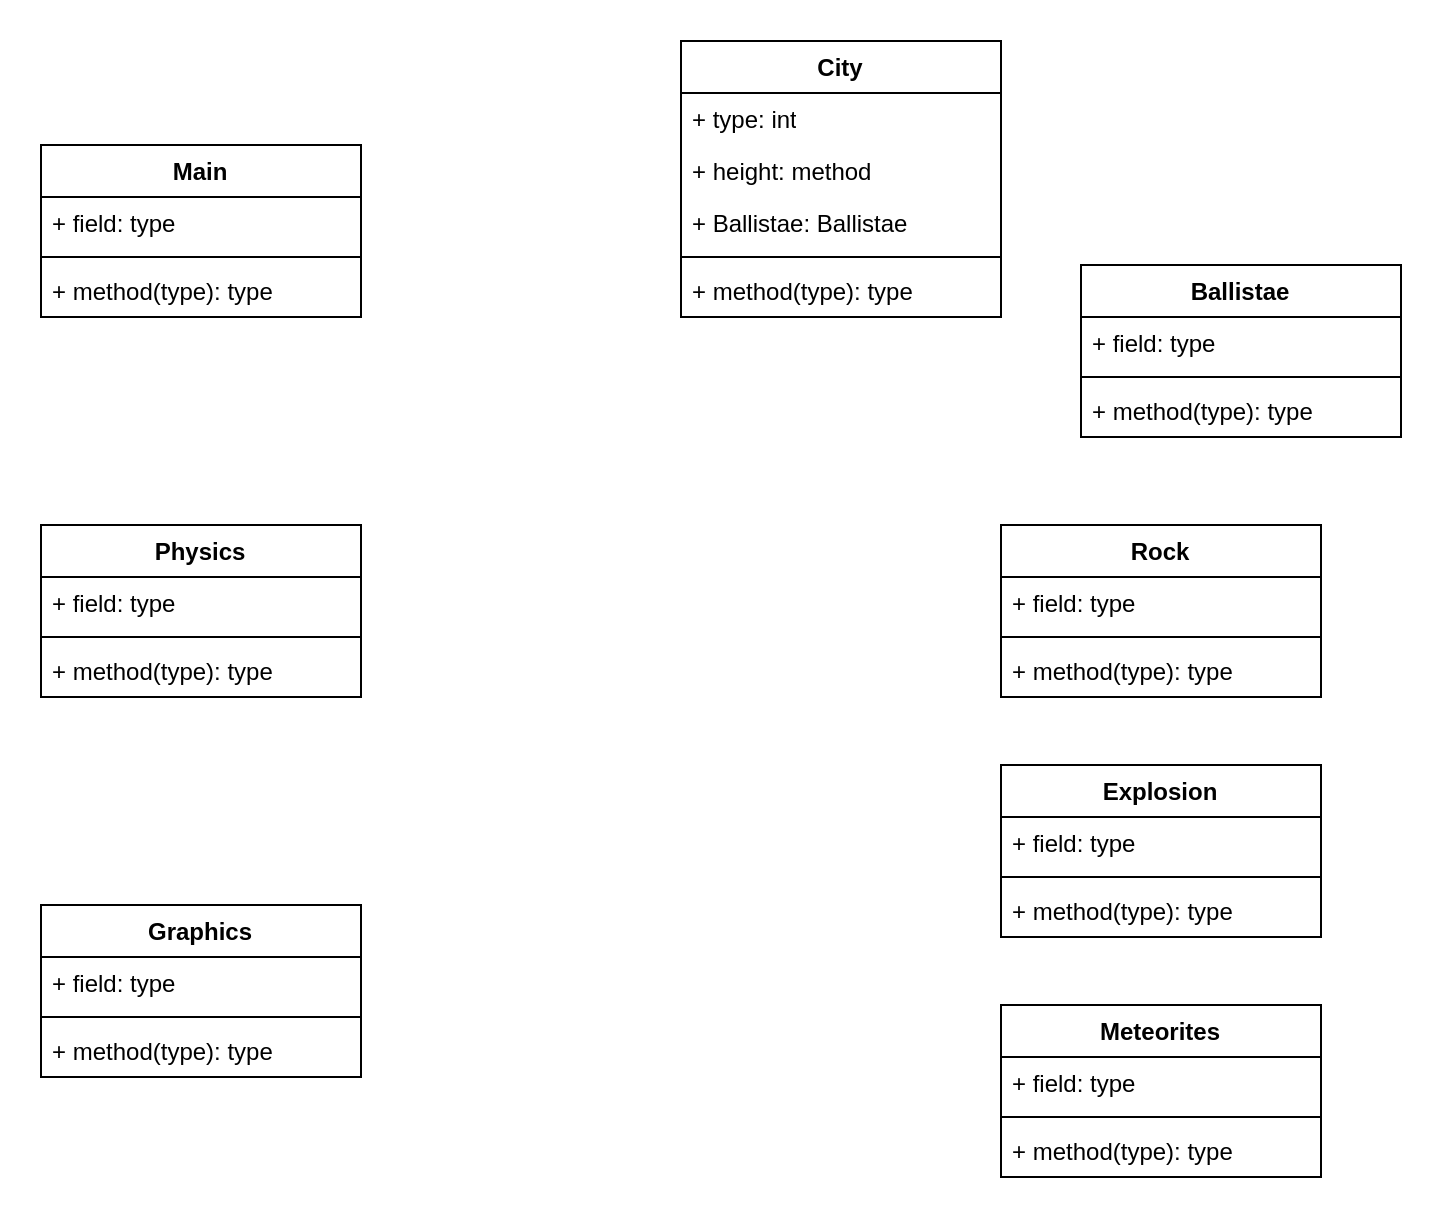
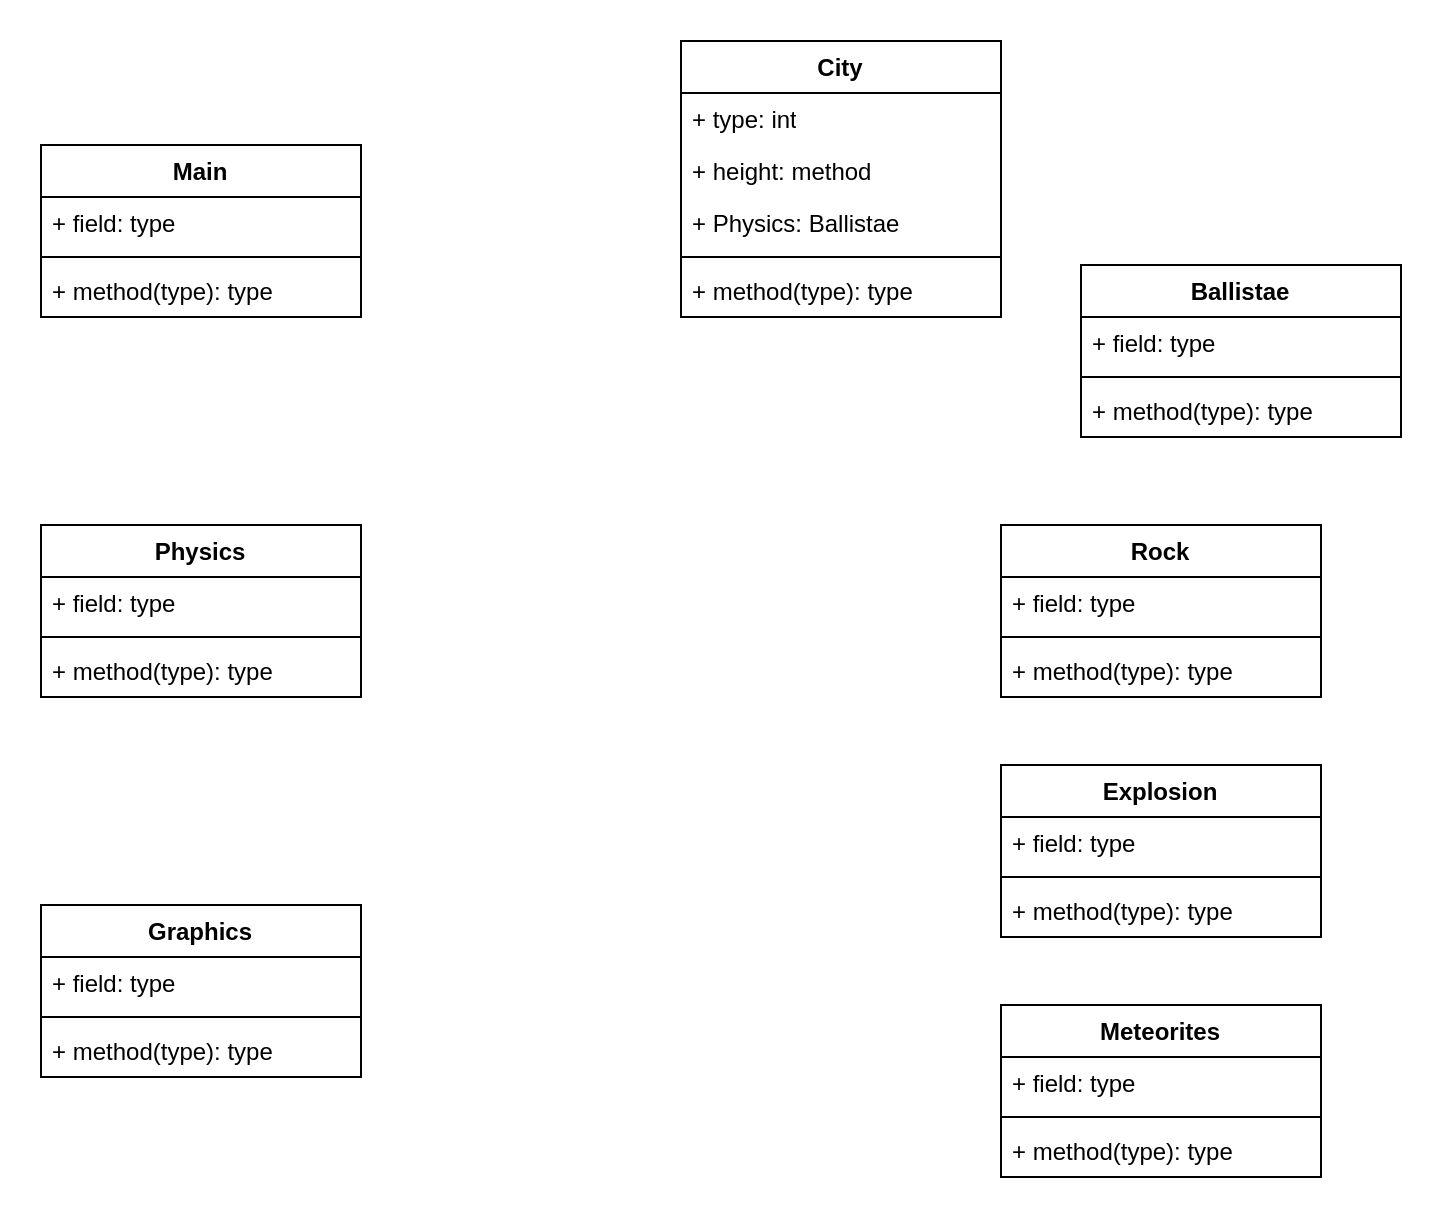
  <mxCell id="0" />
  <mxCell id="1" parent="0" />
  <mxCell id="2" value="Main" style="swimlane;fontStyle=1;align=center;verticalAlign=top;childLayout=stackLayout;horizontal=1;startSize=26;horizontalStack=0;resizeParent=1;resizeParentMax=0;resizeLast=0;collapsible=1;marginBottom=0;whiteSpace=wrap;html=1;" vertex="1" parent="1"><mxGeometry x="20" y="72" width="160" height="86" as="geometry" /></mxCell>
  <mxCell id="3" value="+ field: type" style="text;strokeColor=none;fillColor=none;align=left;verticalAlign=top;spacingLeft=4;spacingRight=4;overflow=hidden;rotatable=0;points=[[0,0.5],[1,0.5]];portConstraint=eastwest;whiteSpace=wrap;html=1;" vertex="1" parent="2"><mxGeometry y="26" width="160" height="26" as="geometry" /></mxCell>
  <mxCell id="4" value="" style="line;strokeWidth=1;fillColor=none;align=left;verticalAlign=middle;spacingTop=-1;spacingLeft=3;spacingRight=3;rotatable=0;labelPosition=right;points=[];portConstraint=eastwest;strokeColor=inherit;" vertex="1" parent="2"><mxGeometry y="52" width="160" height="8" as="geometry" /></mxCell>
  <mxCell id="5" value="+ method(type): type" style="text;strokeColor=none;fillColor=none;align=left;verticalAlign=top;spacingLeft=4;spacingRight=4;overflow=hidden;rotatable=0;points=[[0,0.5],[1,0.5]];portConstraint=eastwest;whiteSpace=wrap;html=1;" vertex="1" parent="2"><mxGeometry y="60" width="160" height="26" as="geometry" /></mxCell>
  <mxCell id="6" value="&lt;div&gt;Physics&lt;/div&gt;" style="swimlane;fontStyle=1;align=center;verticalAlign=top;childLayout=stackLayout;horizontal=1;startSize=26;horizontalStack=0;resizeParent=1;resizeParentMax=0;resizeLast=0;collapsible=1;marginBottom=0;whiteSpace=wrap;html=1;" vertex="1" parent="1"><mxGeometry x="20" y="262" width="160" height="86" as="geometry" /></mxCell>
  <mxCell id="7" value="+ field: type" style="text;strokeColor=none;fillColor=none;align=left;verticalAlign=top;spacingLeft=4;spacingRight=4;overflow=hidden;rotatable=0;points=[[0,0.5],[1,0.5]];portConstraint=eastwest;whiteSpace=wrap;html=1;" vertex="1" parent="6"><mxGeometry y="26" width="160" height="26" as="geometry" /></mxCell>
  <mxCell id="8" value="" style="line;strokeWidth=1;fillColor=none;align=left;verticalAlign=middle;spacingTop=-1;spacingLeft=3;spacingRight=3;rotatable=0;labelPosition=right;points=[];portConstraint=eastwest;strokeColor=inherit;" vertex="1" parent="6"><mxGeometry y="52" width="160" height="8" as="geometry" /></mxCell>
  <mxCell id="9" value="+ method(type): type" style="text;strokeColor=none;fillColor=none;align=left;verticalAlign=top;spacingLeft=4;spacingRight=4;overflow=hidden;rotatable=0;points=[[0,0.5],[1,0.5]];portConstraint=eastwest;whiteSpace=wrap;html=1;" vertex="1" parent="6"><mxGeometry y="60" width="160" height="26" as="geometry" /></mxCell>
  <mxCell id="10" value="&lt;div&gt;Rock&lt;/div&gt;" style="swimlane;fontStyle=1;align=center;verticalAlign=top;childLayout=stackLayout;horizontal=1;startSize=26;horizontalStack=0;resizeParent=1;resizeParentMax=0;resizeLast=0;collapsible=1;marginBottom=0;whiteSpace=wrap;html=1;" vertex="1" parent="1"><mxGeometry x="500" y="262" width="160" height="86" as="geometry" /></mxCell>
  <mxCell id="11" value="+ field: type" style="text;strokeColor=none;fillColor=none;align=left;verticalAlign=top;spacingLeft=4;spacingRight=4;overflow=hidden;rotatable=0;points=[[0,0.5],[1,0.5]];portConstraint=eastwest;whiteSpace=wrap;html=1;" vertex="1" parent="10"><mxGeometry y="26" width="160" height="26" as="geometry" /></mxCell>
  <mxCell id="12" value="" style="line;strokeWidth=1;fillColor=none;align=left;verticalAlign=middle;spacingTop=-1;spacingLeft=3;spacingRight=3;rotatable=0;labelPosition=right;points=[];portConstraint=eastwest;strokeColor=inherit;" vertex="1" parent="10"><mxGeometry y="52" width="160" height="8" as="geometry" /></mxCell>
  <mxCell id="13" value="+ method(type): type" style="text;strokeColor=none;fillColor=none;align=left;verticalAlign=top;spacingLeft=4;spacingRight=4;overflow=hidden;rotatable=0;points=[[0,0.5],[1,0.5]];portConstraint=eastwest;whiteSpace=wrap;html=1;" vertex="1" parent="10"><mxGeometry y="60" width="160" height="26" as="geometry" /></mxCell>
  <mxCell id="14" value="&lt;div&gt;Ballistae&lt;/div&gt;" style="swimlane;fontStyle=1;align=center;verticalAlign=top;childLayout=stackLayout;horizontal=1;startSize=26;horizontalStack=0;resizeParent=1;resizeParentMax=0;resizeLast=0;collapsible=1;marginBottom=0;whiteSpace=wrap;html=1;" vertex="1" parent="1"><mxGeometry x="540" y="132" width="160" height="86" as="geometry" /></mxCell>
  <mxCell id="15" value="+ field: type" style="text;strokeColor=none;fillColor=none;align=left;verticalAlign=top;spacingLeft=4;spacingRight=4;overflow=hidden;rotatable=0;points=[[0,0.5],[1,0.5]];portConstraint=eastwest;whiteSpace=wrap;html=1;" vertex="1" parent="14"><mxGeometry y="26" width="160" height="26" as="geometry" /></mxCell>
  <mxCell id="16" value="" style="line;strokeWidth=1;fillColor=none;align=left;verticalAlign=middle;spacingTop=-1;spacingLeft=3;spacingRight=3;rotatable=0;labelPosition=right;points=[];portConstraint=eastwest;strokeColor=inherit;" vertex="1" parent="14"><mxGeometry y="52" width="160" height="8" as="geometry" /></mxCell>
  <mxCell id="17" value="+ method(type): type" style="text;strokeColor=none;fillColor=none;align=left;verticalAlign=top;spacingLeft=4;spacingRight=4;overflow=hidden;rotatable=0;points=[[0,0.5],[1,0.5]];portConstraint=eastwest;whiteSpace=wrap;html=1;" vertex="1" parent="14"><mxGeometry y="60" width="160" height="26" as="geometry" /></mxCell>
  <mxCell id="18" value="Meteorites" style="swimlane;fontStyle=1;align=center;verticalAlign=top;childLayout=stackLayout;horizontal=1;startSize=26;horizontalStack=0;resizeParent=1;resizeParentMax=0;resizeLast=0;collapsible=1;marginBottom=0;whiteSpace=wrap;html=1;" vertex="1" parent="1"><mxGeometry x="500" y="502" width="160" height="86" as="geometry" /></mxCell>
  <mxCell id="19" value="+ field: type" style="text;strokeColor=none;fillColor=none;align=left;verticalAlign=top;spacingLeft=4;spacingRight=4;overflow=hidden;rotatable=0;points=[[0,0.5],[1,0.5]];portConstraint=eastwest;whiteSpace=wrap;html=1;" vertex="1" parent="18"><mxGeometry y="26" width="160" height="26" as="geometry" /></mxCell>
  <mxCell id="20" value="" style="line;strokeWidth=1;fillColor=none;align=left;verticalAlign=middle;spacingTop=-1;spacingLeft=3;spacingRight=3;rotatable=0;labelPosition=right;points=[];portConstraint=eastwest;strokeColor=inherit;" vertex="1" parent="18"><mxGeometry y="52" width="160" height="8" as="geometry" /></mxCell>
  <mxCell id="21" value="+ method(type): type" style="text;strokeColor=none;fillColor=none;align=left;verticalAlign=top;spacingLeft=4;spacingRight=4;overflow=hidden;rotatable=0;points=[[0,0.5],[1,0.5]];portConstraint=eastwest;whiteSpace=wrap;html=1;" vertex="1" parent="18"><mxGeometry y="60" width="160" height="26" as="geometry" /></mxCell>
  <mxCell id="22" value="City" style="swimlane;fontStyle=1;align=center;verticalAlign=top;childLayout=stackLayout;horizontal=1;startSize=26;horizontalStack=0;resizeParent=1;resizeParentMax=0;resizeLast=0;collapsible=1;marginBottom=0;whiteSpace=wrap;html=1;" vertex="1" parent="1"><mxGeometry x="340" y="20" width="160" height="138" as="geometry" /></mxCell>
  <mxCell id="23" value="+ type: int" style="text;strokeColor=none;fillColor=none;align=left;verticalAlign=top;spacingLeft=4;spacingRight=4;overflow=hidden;rotatable=0;points=[[0,0.5],[1,0.5]];portConstraint=eastwest;whiteSpace=wrap;html=1;" vertex="1" parent="22"><mxGeometry y="26" width="160" height="26" as="geometry" /></mxCell>
  <mxCell id="24" value="+ height: method" style="text;strokeColor=none;fillColor=none;align=left;verticalAlign=top;spacingLeft=4;spacingRight=4;overflow=hidden;rotatable=0;points=[[0,0.5],[1,0.5]];portConstraint=eastwest;whiteSpace=wrap;html=1;" vertex="1" parent="22"><mxGeometry y="52" width="160" height="26" as="geometry" /></mxCell>
- <mxCell id="25" value="+ Ballistae: Ballistae" style="text;strokeColor=none;fillColor=none;align=left;verticalAlign=top;spacingLeft=4;spacingRight=4;overflow=hidden;rotatable=0;points=[[0,0.5],[1,0.5]];portConstraint=eastwest;whiteSpace=wrap;html=1;" vertex="1" parent="22"><mxGeometry y="78" width="160" height="26" as="geometry" /></mxCell>
+ <mxCell id="25" value="+ Physics: Ballistae" style="text;strokeColor=none;fillColor=none;align=left;verticalAlign=top;spacingLeft=4;spacingRight=4;overflow=hidden;rotatable=0;points=[[0,0.5],[1,0.5]];portConstraint=eastwest;whiteSpace=wrap;html=1;" vertex="1" parent="22"><mxGeometry y="78" width="160" height="26" as="geometry" /></mxCell>
  <mxCell id="26" value="" style="line;strokeWidth=1;fillColor=none;align=left;verticalAlign=middle;spacingTop=-1;spacingLeft=3;spacingRight=3;rotatable=0;labelPosition=right;points=[];portConstraint=eastwest;strokeColor=inherit;" vertex="1" parent="22"><mxGeometry y="104" width="160" height="8" as="geometry" /></mxCell>
  <mxCell id="27" value="+ method(type): type" style="text;strokeColor=none;fillColor=none;align=left;verticalAlign=top;spacingLeft=4;spacingRight=4;overflow=hidden;rotatable=0;points=[[0,0.5],[1,0.5]];portConstraint=eastwest;whiteSpace=wrap;html=1;" vertex="1" parent="22"><mxGeometry y="112" width="160" height="26" as="geometry" /></mxCell>
  <mxCell id="28" value="Explosion" style="swimlane;fontStyle=1;align=center;verticalAlign=top;childLayout=stackLayout;horizontal=1;startSize=26;horizontalStack=0;resizeParent=1;resizeParentMax=0;resizeLast=0;collapsible=1;marginBottom=0;whiteSpace=wrap;html=1;" vertex="1" parent="1"><mxGeometry x="500" y="382" width="160" height="86" as="geometry" /></mxCell>
  <mxCell id="29" value="+ field: type" style="text;strokeColor=none;fillColor=none;align=left;verticalAlign=top;spacingLeft=4;spacingRight=4;overflow=hidden;rotatable=0;points=[[0,0.5],[1,0.5]];portConstraint=eastwest;whiteSpace=wrap;html=1;" vertex="1" parent="28"><mxGeometry y="26" width="160" height="26" as="geometry" /></mxCell>
  <mxCell id="30" value="" style="line;strokeWidth=1;fillColor=none;align=left;verticalAlign=middle;spacingTop=-1;spacingLeft=3;spacingRight=3;rotatable=0;labelPosition=right;points=[];portConstraint=eastwest;strokeColor=inherit;" vertex="1" parent="28"><mxGeometry y="52" width="160" height="8" as="geometry" /></mxCell>
  <mxCell id="31" value="+ method(type): type" style="text;strokeColor=none;fillColor=none;align=left;verticalAlign=top;spacingLeft=4;spacingRight=4;overflow=hidden;rotatable=0;points=[[0,0.5],[1,0.5]];portConstraint=eastwest;whiteSpace=wrap;html=1;" vertex="1" parent="28"><mxGeometry y="60" width="160" height="26" as="geometry" /></mxCell>
  <mxCell id="32" value="Graphics" style="swimlane;fontStyle=1;align=center;verticalAlign=top;childLayout=stackLayout;horizontal=1;startSize=26;horizontalStack=0;resizeParent=1;resizeParentMax=0;resizeLast=0;collapsible=1;marginBottom=0;whiteSpace=wrap;html=1;" vertex="1" parent="1"><mxGeometry x="20" y="452" width="160" height="86" as="geometry" /></mxCell>
  <mxCell id="33" value="+ field: type" style="text;strokeColor=none;fillColor=none;align=left;verticalAlign=top;spacingLeft=4;spacingRight=4;overflow=hidden;rotatable=0;points=[[0,0.5],[1,0.5]];portConstraint=eastwest;whiteSpace=wrap;html=1;" vertex="1" parent="32"><mxGeometry y="26" width="160" height="26" as="geometry" /></mxCell>
  <mxCell id="34" value="" style="line;strokeWidth=1;fillColor=none;align=left;verticalAlign=middle;spacingTop=-1;spacingLeft=3;spacingRight=3;rotatable=0;labelPosition=right;points=[];portConstraint=eastwest;strokeColor=inherit;" vertex="1" parent="32"><mxGeometry y="52" width="160" height="8" as="geometry" /></mxCell>
  <mxCell id="35" value="+ method(type): type" style="text;strokeColor=none;fillColor=none;align=left;verticalAlign=top;spacingLeft=4;spacingRight=4;overflow=hidden;rotatable=0;points=[[0,0.5],[1,0.5]];portConstraint=eastwest;whiteSpace=wrap;html=1;" vertex="1" parent="32"><mxGeometry y="60" width="160" height="26" as="geometry" /></mxCell>
